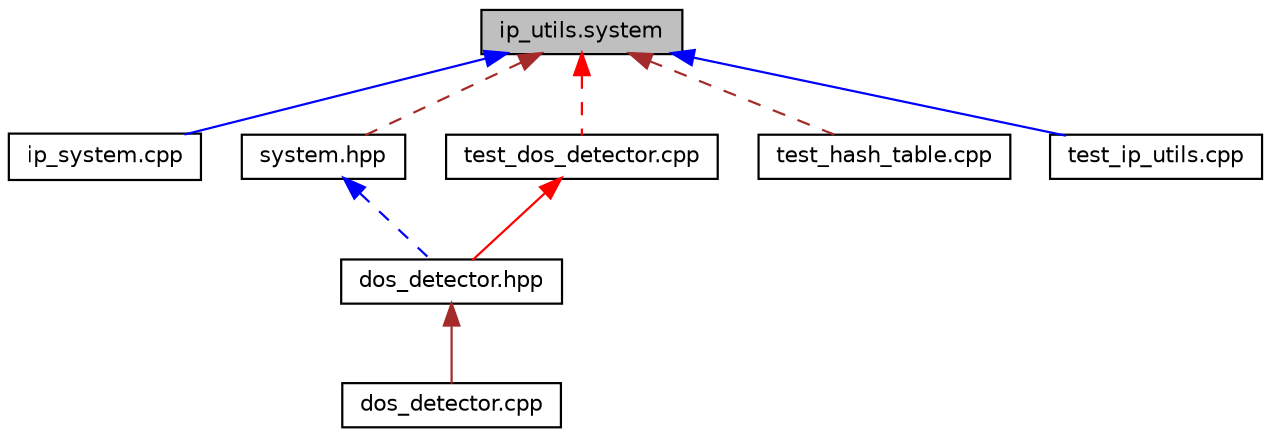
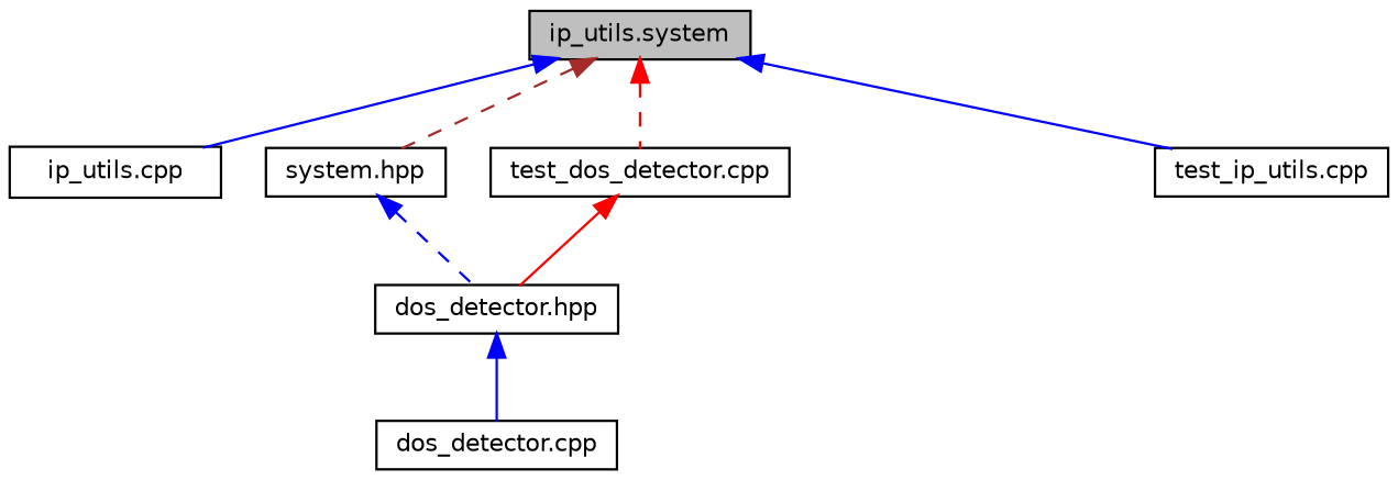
  digraph {
    node [color=black fillcolor=white fontname=Helvetica fontsize=10 shape=record style=filled]
    edge [color=blue dir=back fontname=Helvetica fontsize=10 labelfontname=Helvetica labelfontsize=10 style=solid]
    n1 [fillcolor=grey75 fontcolor=black height=0.2 label="ip_utils.system" width=0.4]
-   n2 [height=0.2 label="ip_system.cpp" width=0.4]
+   n2 [height=0.2 label="ip_utils.cpp" width=0.4]
    n3 [height=0.2 label="system.hpp" width=0.4]
    n4 [height=0.2 label="test_dos_detector.cpp" width=0.4]
-   n5 [height=0.2 label="test_hash_table.cpp" width=0.4]
    n6 [height=0.2 label="test_ip_utils.cpp" width=0.4]
    n7 [height=0.2 label="dos_detector.hpp" width=0.4]
    n8 [height=0.2 label="dos_detector.cpp" width=0.4]
    n1 -> n2
    n1 -> n3 [color=brown style=dashed]
    n1 -> n4 [color=red style=dashed]
-   n1 -> n5 [color=brown style=dashed]
    n1 -> n6
    n3 -> n7 [style=dashed]
    n4 -> n7 [color=red]
-   n7 -> n8 [color=brown]
+   n7 -> n8
  }
